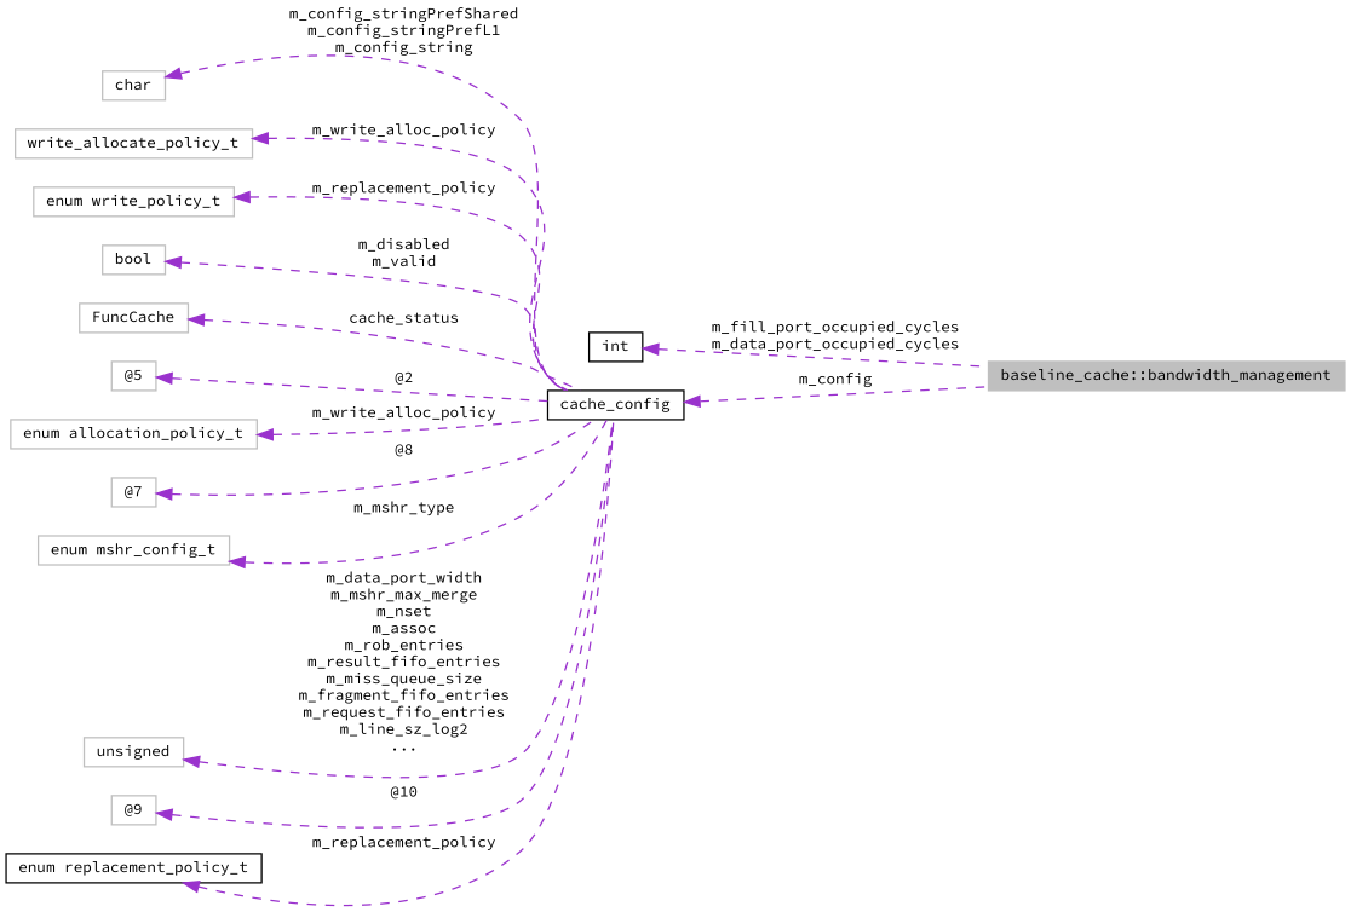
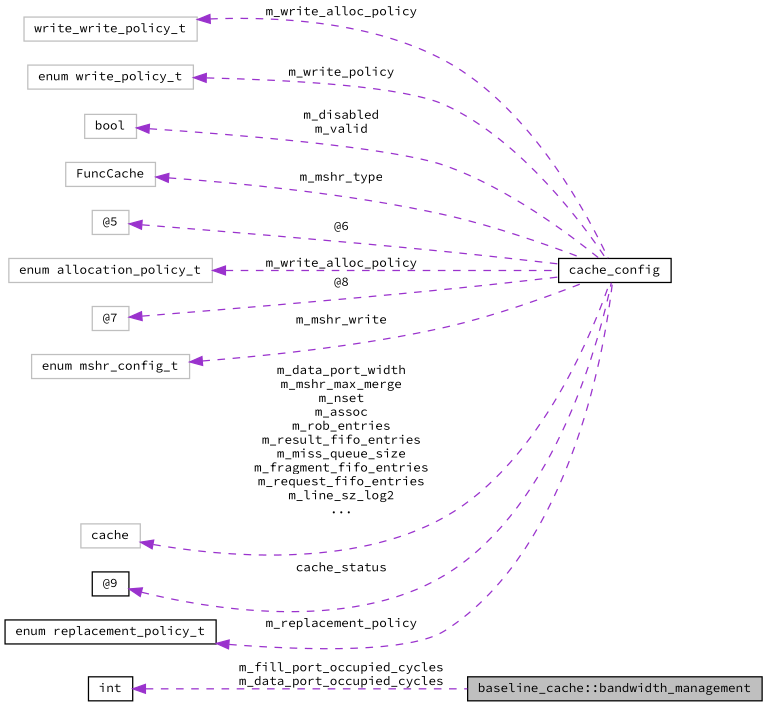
  digraph {
    fontname="Source Code Pro"
    rankdir=LR
    node [color=grey75 fontname="Source Code Pro" fontsize=10 shape=record]
    edge [color=darkorchid3 dir=back fontname="Source Code Pro" fontsize=10 labelfontname=FreeSans labelfontsize=10 style=dashed]
-   n1 [fillcolor=grey75 fontcolor=black height=0.2 label="baseline_cache::bandwidth_management" style=filled width=0.4]
+   n1 [color=black fillcolor=grey75 fontcolor=black height=0.2 label="baseline_cache::bandwidth_management" style=filled width=0.4]
    n2 [color=black height=0.2 label=int width=0.4]
    n3 [color=black height=0.2 label=cache_config width=0.4]
-   n4 [height=0.2 label=char width=0.4]
-   n5 [height=0.2 label=write_allocate_policy_t width=0.4]
+   n5 [height=0.2 label=write_write_policy_t width=0.4]
    n6 [height=0.2 label="enum write_policy_t" width=0.4]
    n7 [height=0.2 label=bool width=0.4]
    n8 [height=0.2 label=FuncCache width=0.4]
    n9 [height=0.2 label="@5" width=0.4]
    n10 [height=0.2 label="enum allocation_policy_t" width=0.4]
    n11 [height=0.2 label="@7" width=0.4]
    n12 [height=0.2 label="enum mshr_config_t" width=0.4]
-   n13 [height=0.2 label=unsigned width=0.4]
-   n14 [height=0.2 label="@9" width=0.4]
+   n13 [height=0.2 label=cache width=0.4]
+   n14 [color=black height=0.2 label="@9" width=0.4]
    n15 [color=black height=0.2 label="enum replacement_policy_t" width=0.4]
    n2 -> n1 [label="m_fill_port_occupied_cycles\nm_data_port_occupied_cycles"]
-   n3 -> n1 [label=m_config]
-   n4 -> n3 [label="m_config_stringPrefShared\nm_config_stringPrefL1\nm_config_string"]
    n5 -> n3 [label=m_write_alloc_policy]
-   n6 -> n3 [label=m_replacement_policy]
+   n6 -> n3 [label=m_write_policy]
    n7 -> n3 [label="m_disabled\nm_valid"]
-   n8 -> n3 [label=cache_status]
-   n9 -> n3 [label="@2"]
+   n8 -> n3 [label=m_mshr_type]
+   n9 -> n3 [label="@6"]
    n10 -> n3 [label=m_write_alloc_policy]
    n11 -> n3 [label="@8"]
-   n12 -> n3 [label=m_mshr_type]
+   n12 -> n3 [label=m_mshr_write]
    n13 -> n3 [label="m_data_port_width\nm_mshr_max_merge\nm_nset\nm_assoc\nm_rob_entries\nm_result_fifo_entries\nm_miss_queue_size\nm_fragment_fifo_entries\nm_request_fifo_entries\nm_line_sz_log2\n..."]
-   n14 -> n3 [label="@10"]
+   n14 -> n3 [label=cache_status]
    n15 -> n3 [label=m_replacement_policy]
  }
